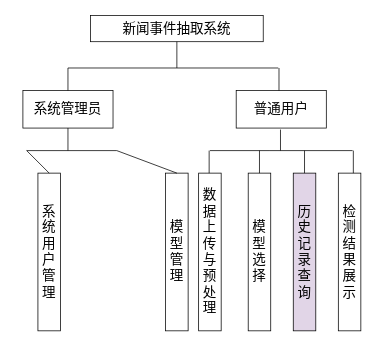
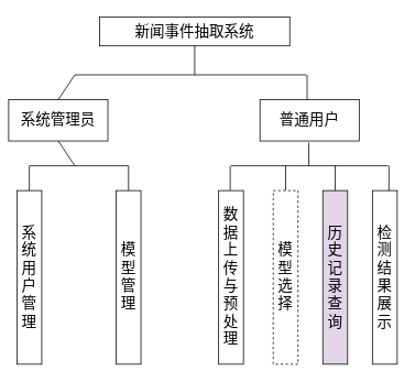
  <mxCell id="0" />
  <mxCell id="1" parent="0" />
  <mxCell id="2" value="&lt;font style=&quot;font-size: 18px&quot;&gt;新闻事件抽取系统&lt;/font&gt;" style="rounded=0;whiteSpace=wrap;html=1;align=center;" parent="1" vertex="1"><mxGeometry x="120" y="20" width="230" height="35" as="geometry" /></mxCell>
- <mxCell id="3" value="&lt;font style=&quot;font-size: 18px&quot;&gt;系统管理员&lt;/font&gt;" style="rounded=0;whiteSpace=wrap;html=1;" parent="1" vertex="1"><mxGeometry x="30" y="120" width="120" height="50" as="geometry" /></mxCell>
+ <mxCell id="3" value="&lt;font style=&quot;font-size: 18px&quot;&gt;系统管理员&lt;/font&gt;" style="rounded=0;whiteSpace=wrap;html=1;" parent="1" vertex="1"><mxGeometry x="10" y="120" width="120" height="50" as="geometry" /></mxCell>
  <mxCell id="4" value="&lt;font style=&quot;font-size: 18px&quot;&gt;普通用户&lt;/font&gt;" style="rounded=0;whiteSpace=wrap;html=1;" parent="1" vertex="1"><mxGeometry x="314" y="120" width="120" height="50" as="geometry" /></mxCell>
  <mxCell id="5" value="&lt;font style=&quot;font-size: 18px&quot;&gt;数据上传与预处理&lt;/font&gt;" style="rounded=0;whiteSpace=wrap;html=1;" parent="1" vertex="1"><mxGeometry x="264" y="230" width="30" height="210" as="geometry" /></mxCell>
- <mxCell id="6" value="&lt;font style=&quot;font-size: 18px&quot;&gt;模型选择&lt;/font&gt;" style="rounded=0;whiteSpace=wrap;html=1;" parent="1" vertex="1"><mxGeometry x="330" y="230" width="30" height="210" as="geometry" /></mxCell>
+ <mxCell id="6" value="&lt;font style=&quot;font-size: 18px&quot;&gt;模型选择&lt;/font&gt;" style="rounded=0;whiteSpace=wrap;html=1;dashed=1;" parent="1" vertex="1"><mxGeometry x="330" y="230" width="30" height="210" as="geometry" /></mxCell>
  <mxCell id="7" value="&lt;font style=&quot;font-size: 18px&quot;&gt;历史记录查询&lt;/font&gt;" style="rounded=0;whiteSpace=wrap;html=1;fillColor=#e1d5e7;" parent="1" vertex="1"><mxGeometry x="390" y="230" width="30" height="210" as="geometry" /></mxCell>
  <mxCell id="8" value="&lt;font style=&quot;font-size: 18px&quot;&gt;检测结果展示&lt;/font&gt;" style="rounded=0;whiteSpace=wrap;html=1;" parent="1" vertex="1"><mxGeometry x="450" y="230" width="30" height="210" as="geometry" /></mxCell>
- <mxCell id="9" value="&lt;span style=&quot;font-size: 18px&quot;&gt;系统用户管理&lt;/span&gt;" style="rounded=0;whiteSpace=wrap;html=1;" parent="1" vertex="1"><mxGeometry x="50" y="230" width="30" height="210" as="geometry" /></mxCell>
- <mxCell id="10" value="&lt;span style=&quot;font-size: 18px&quot;&gt;模型管理&lt;/span&gt;" style="rounded=0;whiteSpace=wrap;html=1;" parent="1" vertex="1"><mxGeometry x="220" y="230" width="30" height="210" as="geometry" /></mxCell>
+ <mxCell id="9" value="&lt;span style=&quot;font-size: 18px&quot;&gt;系统用户管理&lt;/span&gt;" style="rounded=0;whiteSpace=wrap;html=1;" parent="1" vertex="1"><mxGeometry x="20" y="230" width="30" height="210" as="geometry" /></mxCell>
+ <mxCell id="10" value="&lt;span style=&quot;font-size: 18px&quot;&gt;模型管理&lt;/span&gt;" style="rounded=0;whiteSpace=wrap;html=1;" parent="1" vertex="1"><mxGeometry x="140" y="230" width="30" height="210" as="geometry" /></mxCell>
  <mxCell id="11" value="" style="endArrow=none;html=1;startSize=14;endSize=14;sourcePerimeterSpacing=8;targetPerimeterSpacing=8;" edge="1" parent="1"><mxGeometry width="50" height="50" relative="1" as="geometry"><mxPoint x="90" y="90" as="sourcePoint" /><mxPoint x="370" y="90" as="targetPoint" /></mxGeometry></mxCell>
  <mxCell id="12" value="" style="endArrow=none;html=1;startSize=14;endSize=14;sourcePerimeterSpacing=8;targetPerimeterSpacing=8;exitX=0.5;exitY=0;exitDx=0;exitDy=0;" edge="1" parent="1" source="3"><mxGeometry width="50" height="50" relative="1" as="geometry"><mxPoint x="260" y="320" as="sourcePoint" /><mxPoint x="90" y="90" as="targetPoint" /></mxGeometry></mxCell>
  <mxCell id="13" value="" style="endArrow=none;html=1;startSize=14;endSize=14;sourcePerimeterSpacing=8;targetPerimeterSpacing=8;exitX=0.5;exitY=0;exitDx=0;exitDy=0;" edge="1" parent="1"><mxGeometry width="50" height="50" relative="1" as="geometry"><mxPoint x="371" y="120" as="sourcePoint" /><mxPoint x="371" y="90" as="targetPoint" /></mxGeometry></mxCell>
  <mxCell id="14" value="" style="endArrow=none;html=1;startSize=14;endSize=14;sourcePerimeterSpacing=8;targetPerimeterSpacing=8;entryX=0.5;entryY=1;entryDx=0;entryDy=0;" edge="1" parent="1" target="2"><mxGeometry width="50" height="50" relative="1" as="geometry"><mxPoint x="235" y="90" as="sourcePoint" /><mxPoint x="310" y="270" as="targetPoint" /></mxGeometry></mxCell>
  <mxCell id="15" value="" style="endArrow=none;html=1;startSize=14;endSize=14;sourcePerimeterSpacing=8;targetPerimeterSpacing=8;" edge="1" parent="1"><mxGeometry width="50" height="50" relative="1" as="geometry"><mxPoint x="35" y="200" as="sourcePoint" /><mxPoint x="155" y="200" as="targetPoint" /></mxGeometry></mxCell>
  <mxCell id="16" value="" style="endArrow=none;html=1;startSize=14;endSize=14;sourcePerimeterSpacing=8;targetPerimeterSpacing=8;exitX=0.5;exitY=0;exitDx=0;exitDy=0;" edge="1" parent="1" source="10"><mxGeometry width="50" height="50" relative="1" as="geometry"><mxPoint x="260" y="320" as="sourcePoint" /><mxPoint x="155" y="200" as="targetPoint" /></mxGeometry></mxCell>
  <mxCell id="17" value="" style="endArrow=none;html=1;startSize=14;endSize=14;sourcePerimeterSpacing=8;targetPerimeterSpacing=8;exitX=0.5;exitY=0;exitDx=0;exitDy=0;" edge="1" parent="1" source="9"><mxGeometry width="50" height="50" relative="1" as="geometry"><mxPoint x="260" y="320" as="sourcePoint" /><mxPoint x="35" y="200" as="targetPoint" /></mxGeometry></mxCell>
  <mxCell id="18" value="" style="endArrow=none;html=1;startSize=14;endSize=14;sourcePerimeterSpacing=8;targetPerimeterSpacing=8;entryX=0.5;entryY=1;entryDx=0;entryDy=0;" edge="1" parent="1" target="3"><mxGeometry width="50" height="50" relative="1" as="geometry"><mxPoint x="90" y="200" as="sourcePoint" /><mxPoint x="310" y="270" as="targetPoint" /></mxGeometry></mxCell>
  <mxCell id="19" value="" style="endArrow=none;html=1;startSize=14;endSize=14;sourcePerimeterSpacing=8;targetPerimeterSpacing=8;" edge="1" parent="1"><mxGeometry width="50" height="50" relative="1" as="geometry"><mxPoint x="279" y="200" as="sourcePoint" /><mxPoint x="469" y="200" as="targetPoint" /><Array as="points"><mxPoint x="369" y="200" /></Array></mxGeometry></mxCell>
  <mxCell id="20" value="" style="endArrow=none;html=1;startSize=14;endSize=14;sourcePerimeterSpacing=8;targetPerimeterSpacing=8;entryX=0.5;entryY=1;entryDx=0;entryDy=0;" edge="1" parent="1"><mxGeometry width="50" height="50" relative="1" as="geometry"><mxPoint x="373" y="200" as="sourcePoint" /><mxPoint x="373" y="172" as="targetPoint" /></mxGeometry></mxCell>
  <mxCell id="21" value="" style="endArrow=none;html=1;startSize=14;endSize=14;sourcePerimeterSpacing=8;targetPerimeterSpacing=8;" edge="1" parent="1"><mxGeometry width="50" height="50" relative="1" as="geometry"><mxPoint x="278" y="230" as="sourcePoint" /><mxPoint x="278" y="200" as="targetPoint" /></mxGeometry></mxCell>
  <mxCell id="22" value="" style="endArrow=none;html=1;startSize=14;endSize=14;sourcePerimeterSpacing=8;targetPerimeterSpacing=8;exitX=0.5;exitY=0;exitDx=0;exitDy=0;" edge="1" parent="1" source="6"><mxGeometry width="50" height="50" relative="1" as="geometry"><mxPoint x="260" y="220" as="sourcePoint" /><mxPoint x="345" y="200" as="targetPoint" /></mxGeometry></mxCell>
  <mxCell id="23" value="" style="endArrow=none;html=1;startSize=14;endSize=14;sourcePerimeterSpacing=8;targetPerimeterSpacing=8;exitX=0.5;exitY=0;exitDx=0;exitDy=0;" edge="1" parent="1" source="7"><mxGeometry width="50" height="50" relative="1" as="geometry"><mxPoint x="260" y="220" as="sourcePoint" /><mxPoint x="405" y="200" as="targetPoint" /></mxGeometry></mxCell>
  <mxCell id="24" value="" style="endArrow=none;html=1;startSize=14;endSize=14;sourcePerimeterSpacing=8;targetPerimeterSpacing=8;" edge="1" parent="1"><mxGeometry width="50" height="50" relative="1" as="geometry"><mxPoint x="470" y="230" as="sourcePoint" /><mxPoint x="470" y="200" as="targetPoint" /></mxGeometry></mxCell>
